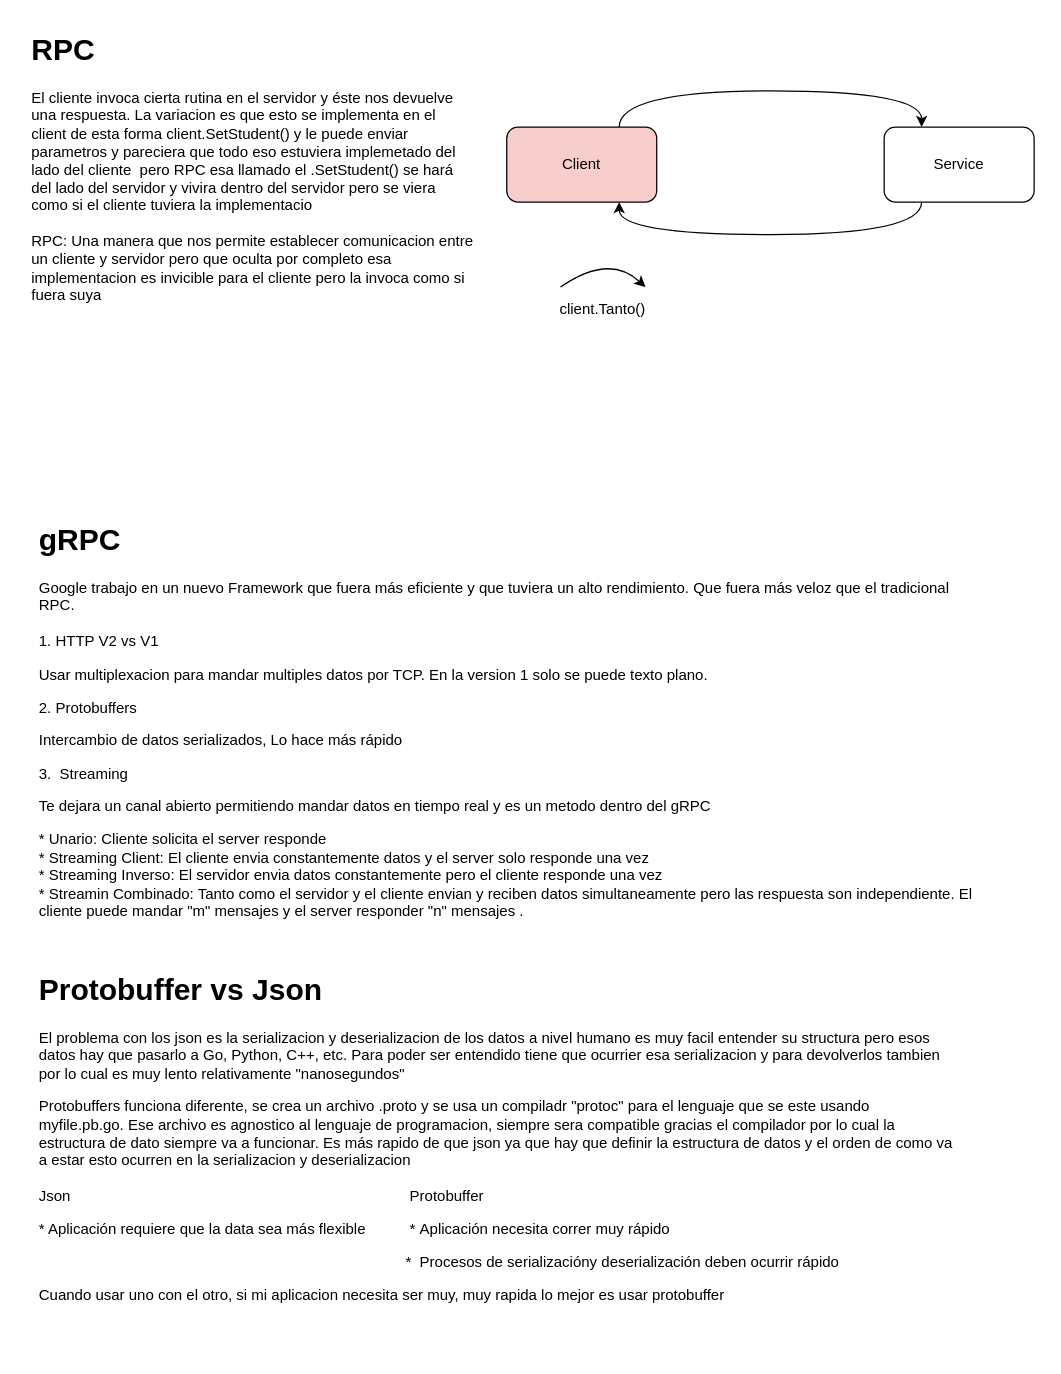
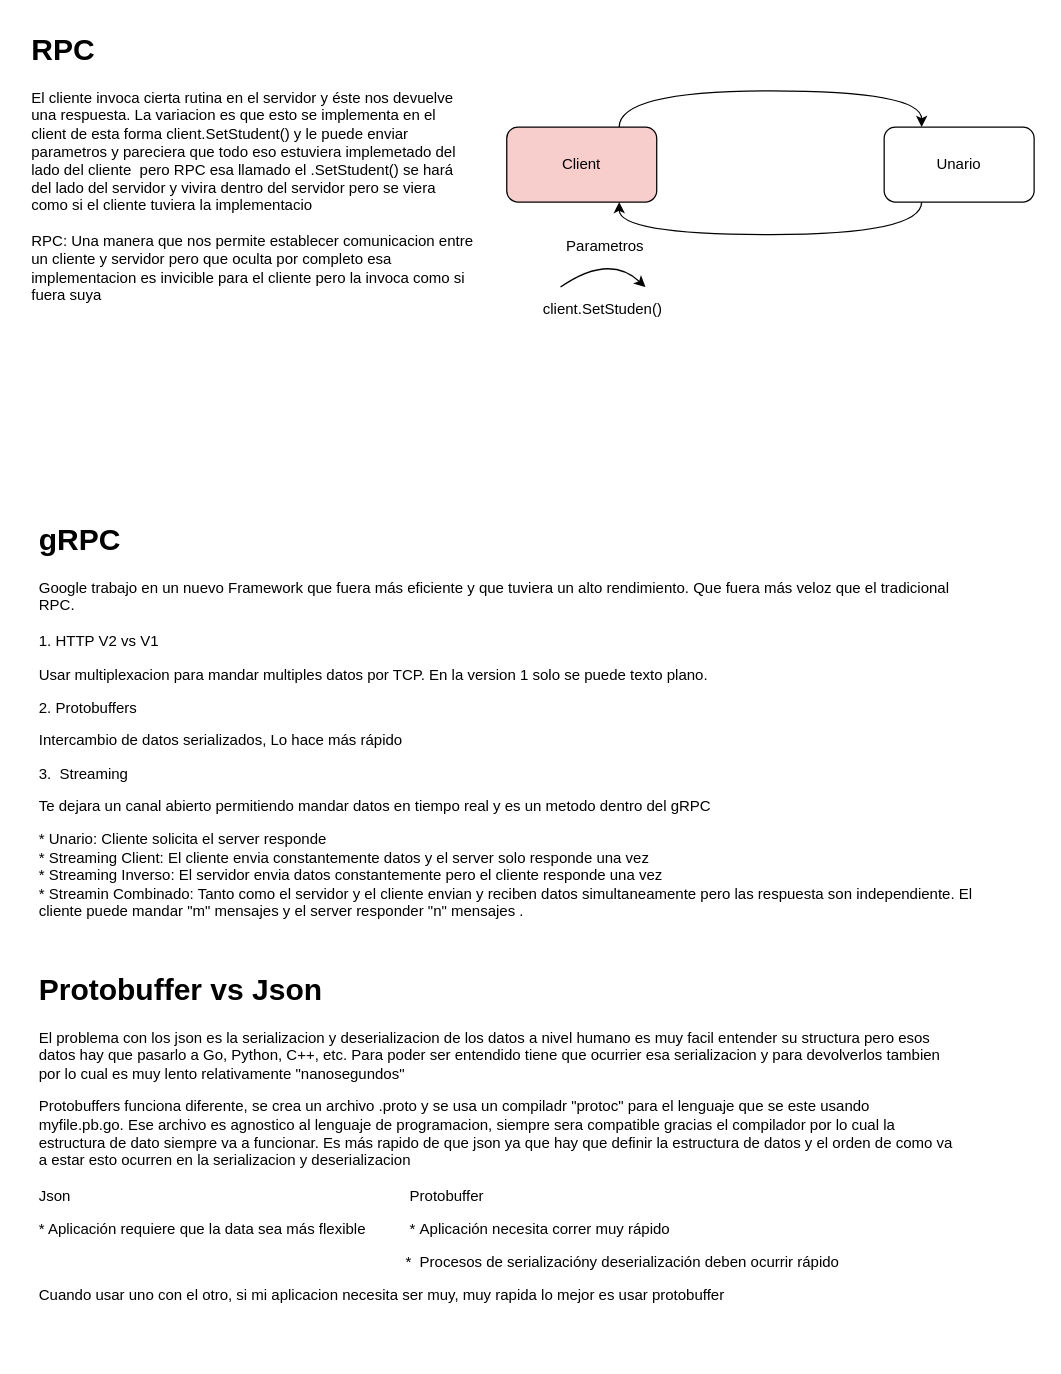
  <mxCell id="0" />
  <mxCell id="1" parent="0" />
  <mxCell id="2" style="edgeStyle=orthogonalEdgeStyle;curved=1;html=1;exitX=0.25;exitY=1;exitDx=0;exitDy=0;entryX=0.75;entryY=1;entryDx=0;entryDy=0;" parent="1" source="3" target="6" edge="1"><mxGeometry relative="1" as="geometry"><Array as="points"><mxPoint x="737" y="186.96" /><mxPoint x="495" y="186.96" /></Array></mxGeometry></mxCell>
- <mxCell id="3" value="Service" style="rounded=1;whiteSpace=wrap;html=1;" parent="1" vertex="1"><mxGeometry x="707" y="100.96" width="120" height="60" as="geometry" /></mxCell>
- <mxCell id="4" value="client.Tanto()" style="text;html=1;strokeColor=none;fillColor=none;align=center;verticalAlign=middle;whiteSpace=wrap;rounded=0;" parent="1" vertex="1"><mxGeometry x="414" y="229" width="136" height="36" as="geometry" /></mxCell>
+ <mxCell id="3" value="Unario" style="rounded=1;whiteSpace=wrap;html=1;" parent="1" vertex="1"><mxGeometry x="707" y="100.96" width="120" height="60" as="geometry" /></mxCell>
+ <mxCell id="4" value="client.SetStuden()" style="text;html=1;strokeColor=none;fillColor=none;align=center;verticalAlign=middle;whiteSpace=wrap;rounded=0;" parent="1" vertex="1"><mxGeometry x="414" y="229" width="136" height="36" as="geometry" /></mxCell>
  <mxCell id="5" style="edgeStyle=orthogonalEdgeStyle;html=1;exitX=0.75;exitY=0;exitDx=0;exitDy=0;entryX=0.25;entryY=0;entryDx=0;entryDy=0;curved=1;" parent="1" source="6" target="3" edge="1"><mxGeometry relative="1" as="geometry"><Array as="points"><mxPoint x="495" y="71.96" /><mxPoint x="737" y="71.96" /></Array></mxGeometry></mxCell>
  <mxCell id="6" value="Client" style="rounded=1;whiteSpace=wrap;html=1;fillColor=#f8cecc;" parent="1" vertex="1"><mxGeometry x="405" y="100.96" width="120" height="60" as="geometry" /></mxCell>
  <mxCell id="7" value="&lt;h1&gt;RPC&lt;/h1&gt;&lt;p&gt;El cliente invoca cierta rutina en el servidor y éste nos devuelve una respuesta. La variacion es que esto se implementa en el client de esta forma&amp;nbsp;&lt;span&gt;client.SetStudent() y le puede enviar parametros y pareciera que todo eso estuviera implemetado del lado del cliente&amp;nbsp; pero RPC esa llamado el .SetStudent() se hará del lado del servidor y vivira dentro del servidor pero se viera como si el cliente tuviera la implementacio&lt;br&gt;&lt;br&gt;RPC: Una manera que nos permite establecer comunicacion entre un cliente y servidor pero que oculta por completo esa implementacion es invicible para el cliente pero la invoca como si fuera suya&amp;nbsp;&lt;/span&gt;&lt;/p&gt;" style="text;html=1;strokeColor=none;fillColor=none;spacing=5;spacingTop=-20;whiteSpace=wrap;overflow=hidden;rounded=0;" parent="1" vertex="1"><mxGeometry x="20" y="20" width="362" height="283" as="geometry" /></mxCell>
  <mxCell id="8" style="edgeStyle=orthogonalEdgeStyle;curved=1;html=1;exitX=0.25;exitY=0;exitDx=0;exitDy=0;entryX=0.75;entryY=0;entryDx=0;entryDy=0;" parent="1" source="4" target="4" edge="1"><mxGeometry relative="1" as="geometry"><Array as="points"><mxPoint x="487" y="202" /></Array></mxGeometry></mxCell>
+ <mxCell id="9" value="Parametros" style="text;html=1;strokeColor=none;fillColor=none;align=center;verticalAlign=middle;whiteSpace=wrap;rounded=0;" parent="1" vertex="1"><mxGeometry x="453.5" y="182" width="60" height="30" as="geometry" /></mxCell>
  <mxCell id="10" value="&lt;h1&gt;gRPC&lt;/h1&gt;&lt;p&gt;Google trabajo en un nuevo Framework que fuera más eficiente y que tuviera un alto rendimiento. Que fuera más veloz que el tradicional RPC.&amp;nbsp;&lt;br&gt;&lt;br&gt;1. HTTP V2 vs V1&amp;nbsp;&lt;/p&gt;&lt;p&gt;Usar multiplexacion para mandar multiples datos por TCP. En la version 1 solo se puede texto plano.&lt;/p&gt;&lt;p&gt;2. Protobuffers&lt;/p&gt;&lt;p&gt;Intercambio de datos serializados, Lo hace más rápido&lt;/p&gt;&lt;p&gt;3.&amp;nbsp; Streaming&lt;/p&gt;&lt;p&gt;Te dejara un canal abierto permitiendo mandar datos en tiempo real y es un metodo dentro del gRPC&amp;nbsp;&amp;nbsp;&lt;/p&gt;&lt;p&gt;* Unario: Cliente solicita el server responde&lt;br&gt;&lt;span&gt;* Streaming Client: El cliente envia constantemente datos y el server solo responde una vez&lt;br&gt;&lt;/span&gt;&lt;span&gt;* Streaming Inverso: El servidor envia datos constantemente pero el cliente responde una vez&lt;br&gt;&lt;/span&gt;&lt;span&gt;* Streamin Combinado: Tanto como el servidor y el cliente envian y reciben datos simultaneamente pero las respuesta son independiente. El cliente puede mandar &quot;m&quot; mensajes y el server responder &quot;n&quot; mensajes .&lt;/span&gt;&lt;/p&gt;" style="text;html=1;strokeColor=none;fillColor=none;spacing=5;spacingTop=-20;whiteSpace=wrap;overflow=hidden;rounded=0;" parent="1" vertex="1"><mxGeometry x="26" y="412" width="771" height="376" as="geometry" /></mxCell>
  <mxCell id="11" value="&lt;h1&gt;Protobuffer vs Json&lt;/h1&gt;&lt;p&gt;El problema con los json es la serializacion y deserializacion de los datos a nivel humano es muy facil entender su structura pero esos datos hay que pasarlo a Go, Python, C++, etc. Para poder ser entendido tiene que ocurrier esa serializacion y para devolverlos tambien por lo cual es muy lento relativamente &quot;nanosegundos&quot;&lt;/p&gt;&lt;p&gt;Protobuffers funciona diferente, se crea un archivo .proto y se usa un compiladr &quot;protoc&quot; para el lenguaje que se este usando myfile.pb.go. Ese archivo es agnostico al lenguaje de programacion, siempre sera compatible gracias el compilador por lo cual la estructura de dato siempre va a funcionar. Es más rapido de que json ya que hay que definir la estructura de datos y el orden de como va a estar esto ocurren en la serializacion y deserializacion&lt;br&gt;&lt;br&gt;Json&lt;span style=&quot;white-space: pre&quot;&gt;&#09;&lt;/span&gt;&lt;span style=&quot;white-space: pre&quot;&gt;&#09;&lt;/span&gt;&lt;span style=&quot;white-space: pre&quot;&gt;&#09;&lt;/span&gt;&lt;span style=&quot;white-space: pre&quot;&gt;&#09;&lt;/span&gt;&lt;span style=&quot;white-space: pre&quot;&gt;&#09;&lt;/span&gt;&lt;span style=&quot;white-space: pre&quot;&gt;&#09;&lt;/span&gt;&lt;span style=&quot;white-space: pre&quot;&gt;&#09;&lt;/span&gt;&lt;span style=&quot;white-space: pre&quot;&gt;&#09;&lt;/span&gt;&lt;span style=&quot;white-space: pre&quot;&gt;&#09;&lt;/span&gt;&lt;span style=&quot;white-space: pre&quot;&gt;&#09;&lt;/span&gt;&lt;span&gt;&#09;&lt;/span&gt;&lt;span&gt;&#09;&lt;/span&gt;&lt;span&gt;&#09;&lt;/span&gt;&lt;span&gt;&#09;&lt;/span&gt;&lt;span&gt;&#09;&lt;/span&gt;&lt;span&gt;&#09;&lt;/span&gt;&lt;span&gt;&#09;&lt;/span&gt;&lt;span&gt;&#09;&lt;/span&gt;&lt;span&gt;&#09;&lt;/span&gt;&lt;span&gt;&#09;&lt;/span&gt;&lt;span&gt;&#09;&lt;/span&gt;&lt;span&gt;&#09;&lt;/span&gt;&lt;span&gt;&#09;&lt;/span&gt;&lt;span&gt;&#09;&lt;/span&gt;&lt;span&gt;&#09;&lt;/span&gt;&lt;span&gt;&#09;&lt;/span&gt;&lt;span&gt;&#09;&lt;/span&gt;&lt;span&gt;&#09;&lt;/span&gt;&lt;span&gt;&#09;&lt;/span&gt;&lt;span&gt;&#09;&lt;/span&gt;Protobuffer&lt;/p&gt;&lt;p&gt;* Aplicación requiere&amp;nbsp;&lt;span&gt;que la data sea más&amp;nbsp;&lt;/span&gt;&lt;span&gt;flexible&lt;span&gt;&#09;&lt;span style=&quot;white-space: pre&quot;&gt;&#09;&lt;/span&gt;&lt;span style=&quot;white-space: pre&quot;&gt;&#09;&lt;/span&gt;&lt;span&gt;&#09;&lt;/span&gt;&lt;span&gt;&#09;&lt;/span&gt;&lt;/span&gt;&lt;span&gt;&#09;&lt;/span&gt;*&amp;nbsp;&lt;/span&gt;&lt;span&gt;Aplicación necesita&amp;nbsp;&lt;/span&gt;&lt;span&gt;correr muy rápido&lt;/span&gt;&lt;/p&gt;&lt;p&gt;&lt;span&gt;&lt;span&gt;&#09;&lt;/span&gt;&lt;span&gt;&#09;&lt;/span&gt;&lt;span&gt;&#09;&lt;/span&gt;&lt;span&gt;&#09;&lt;/span&gt;&lt;span&gt;&#09;&lt;/span&gt;&lt;span&gt;&#09;&lt;/span&gt;&lt;span&gt;&#09;&lt;/span&gt;&lt;span&gt;&#09;&lt;/span&gt;&lt;span&gt;&#09;&lt;/span&gt;&lt;span&gt;&#09;&lt;/span&gt;&lt;span&gt;&#09;&lt;/span&gt;&lt;span style=&quot;white-space: pre&quot;&gt;&#09;&lt;/span&gt;&lt;span style=&quot;white-space: pre&quot;&gt;&#09;&lt;/span&gt;&lt;span style=&quot;white-space: pre&quot;&gt;&#09;&lt;/span&gt;&lt;span style=&quot;white-space: pre&quot;&gt;&#09;&lt;/span&gt;&lt;span style=&quot;white-space: pre&quot;&gt;&#09;&lt;/span&gt;&lt;span style=&quot;white-space: pre&quot;&gt;&#09;&lt;/span&gt;&lt;span style=&quot;white-space: pre&quot;&gt;&#09;&lt;/span&gt;&lt;span style=&quot;white-space: pre&quot;&gt;&#09;&lt;/span&gt;&lt;span style=&quot;white-space: pre&quot;&gt;&#09;&lt;/span&gt;&lt;span style=&quot;white-space: pre&quot;&gt;&#09;&lt;/span&gt;&lt;span style=&quot;white-space: pre&quot;&gt;&#09;&lt;/span&gt;*&amp;nbsp;&amp;nbsp;&lt;/span&gt;&lt;span&gt;Procesos de&amp;nbsp;&lt;/span&gt;&lt;span&gt;serializacióny&amp;nbsp;&lt;/span&gt;&lt;span&gt;deserialización&amp;nbsp;&lt;/span&gt;&lt;span&gt;deben ocurrir rápido&lt;/span&gt;&lt;/p&gt;&lt;p&gt;Cuando usar uno con el otro, si mi aplicacion necesita ser muy, muy rapida lo mejor es usar protobuffer&amp;nbsp;&lt;/p&gt;&lt;p&gt;&lt;br&gt;&lt;/p&gt;" style="text;html=1;strokeColor=none;fillColor=none;spacing=5;spacingTop=-20;whiteSpace=wrap;overflow=hidden;rounded=0;" vertex="1" parent="1"><mxGeometry x="26" y="772" width="740" height="305" as="geometry" /></mxCell>
